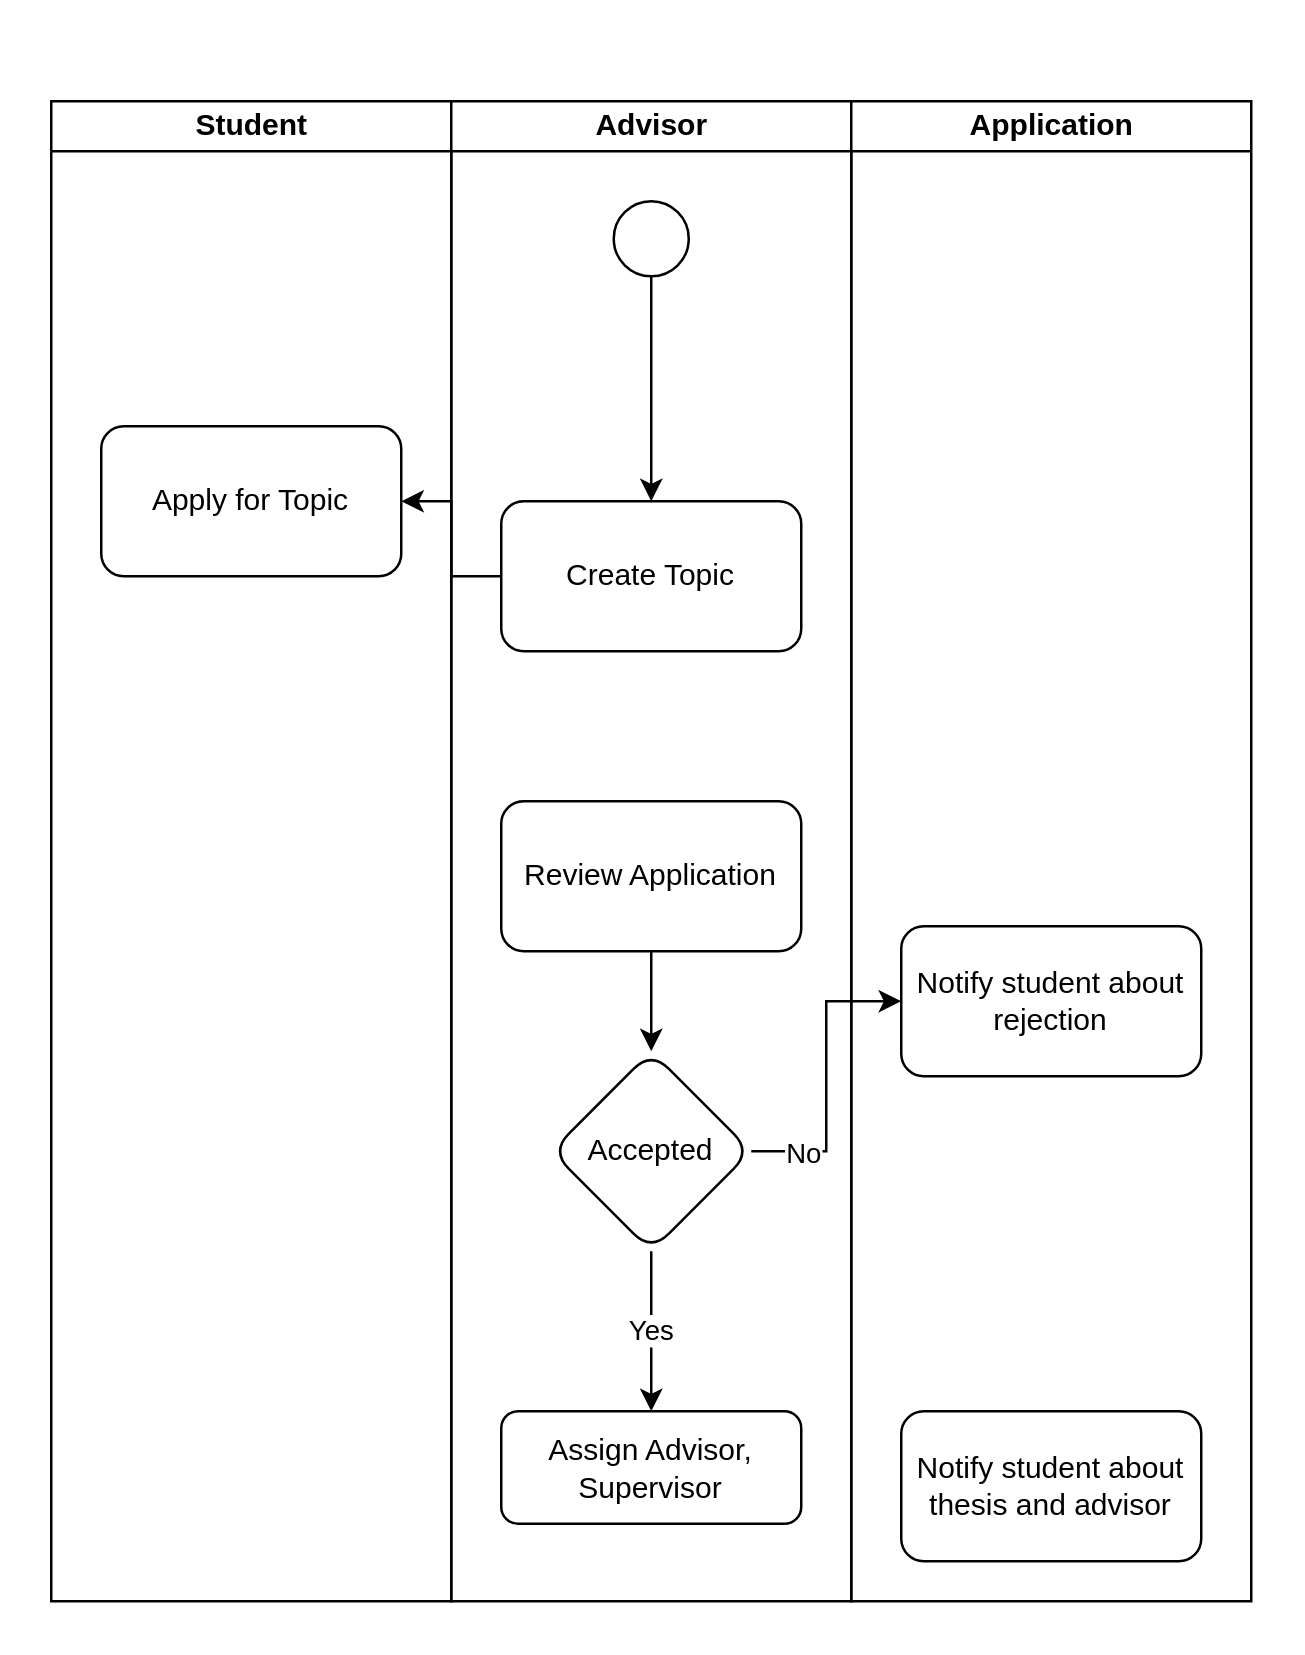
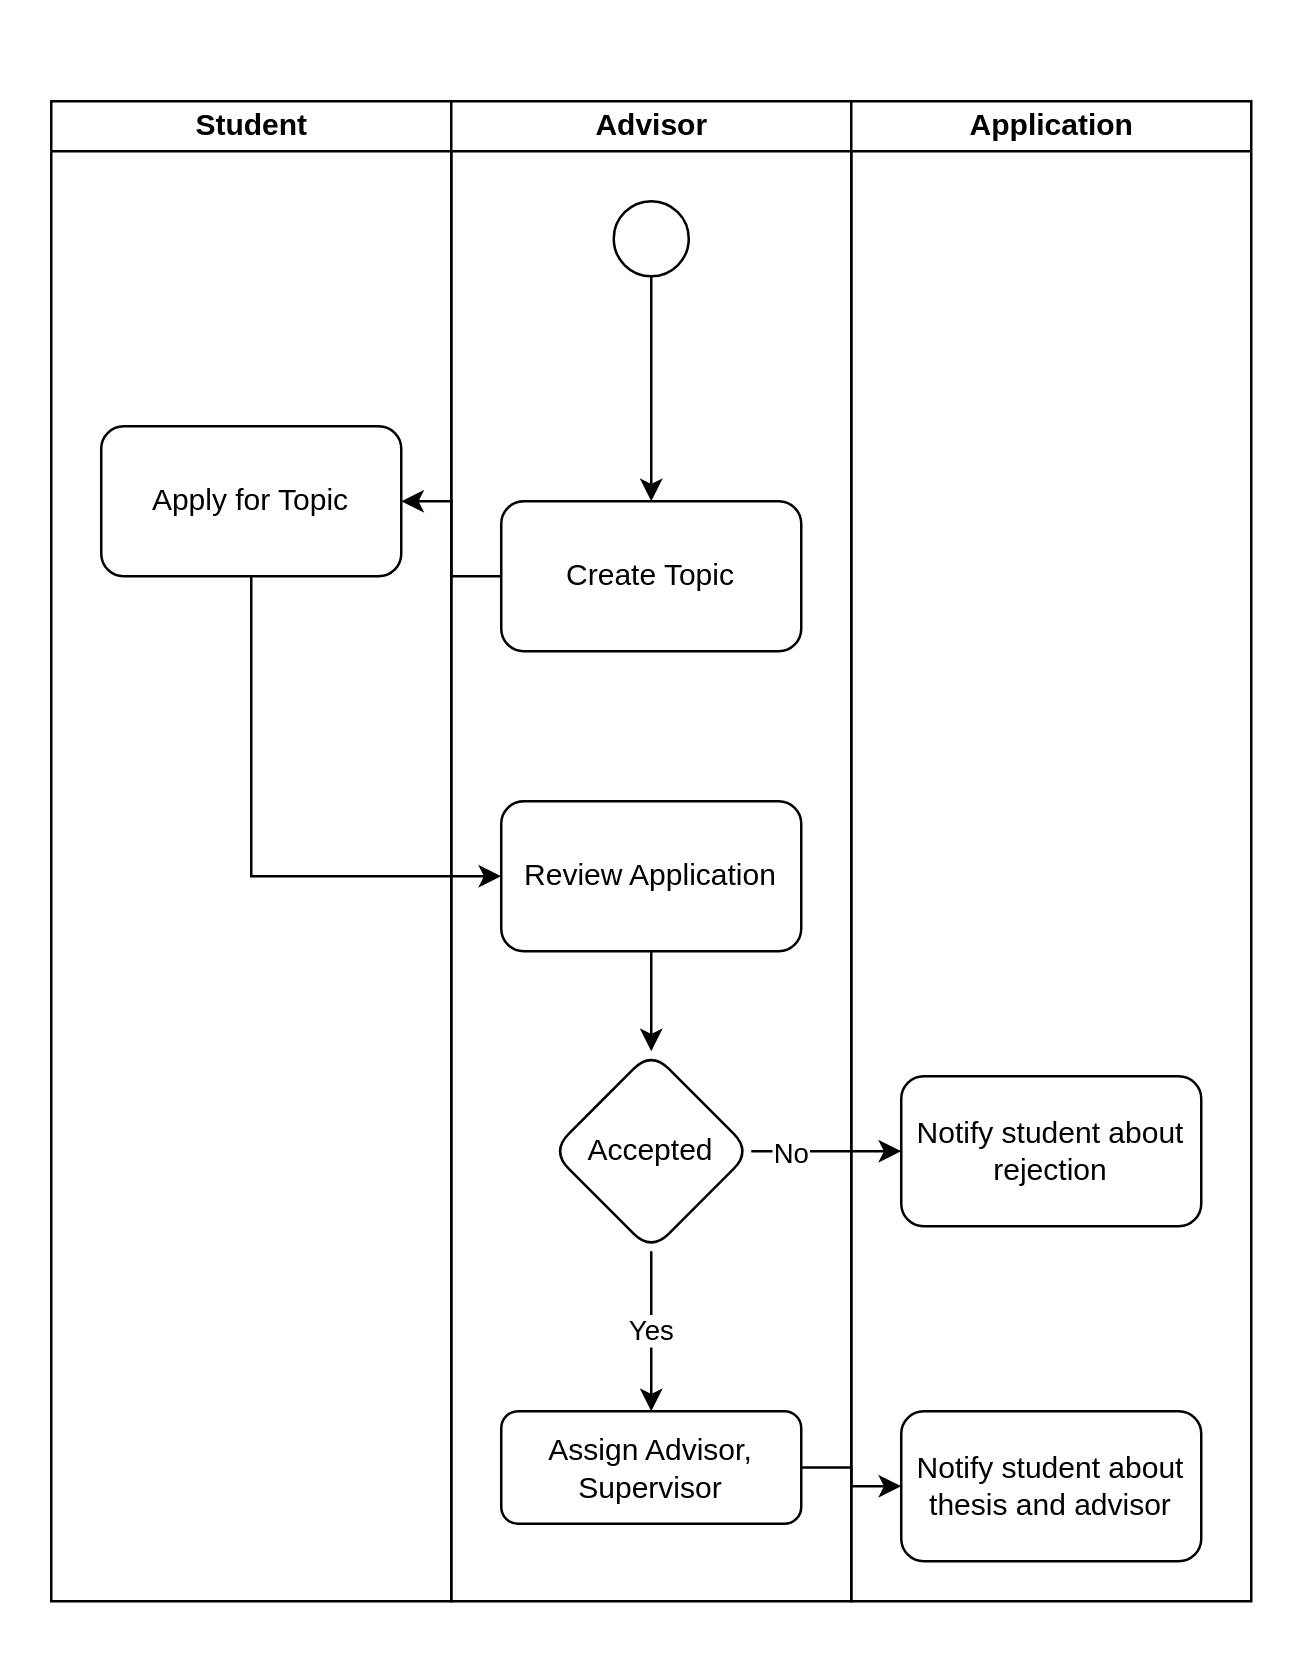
  <mxCell id="0" />
  <mxCell id="1" parent="0" />
  <mxCell id="2" value="" style="swimlane;html=1;childLayout=stackLayout;startSize=20;rounded=0;shadow=0;labelBackgroundColor=none;strokeWidth=1;fontFamily=Verdana;fontSize=8;align=center;container=0;strokeColor=none;fillColor=none;" parent="1" vertex="1"><mxGeometry x="20" y="20" width="480" height="620" as="geometry" /></mxCell>
  <mxCell id="3" value="Student" style="swimlane;html=1;startSize=20;" parent="2" vertex="1"><mxGeometry y="20" width="160" height="600" as="geometry" /></mxCell>
  <mxCell id="4" value="Apply for Topic" style="rounded=1;whiteSpace=wrap;html=1;" parent="3" vertex="1"><mxGeometry x="20" y="130" width="120" height="60" as="geometry" /></mxCell>
  <mxCell id="5" value="Advisor" style="swimlane;html=1;startSize=20;" parent="2" vertex="1"><mxGeometry x="160" y="20" width="160" height="600" as="geometry" /></mxCell>
  <mxCell id="6" style="edgeStyle=orthogonalEdgeStyle;rounded=0;orthogonalLoop=1;jettySize=auto;html=1;exitX=0.5;exitY=1;exitDx=0;exitDy=0;entryX=0.5;entryY=0;entryDx=0;entryDy=0;" parent="5" source="7" target="8" edge="1"><mxGeometry relative="1" as="geometry" /></mxCell>
  <mxCell id="7" value="" style="ellipse;whiteSpace=wrap;html=1;rounded=0;shadow=0;labelBackgroundColor=none;strokeWidth=1;fontFamily=Verdana;fontSize=8;align=center;" parent="5" vertex="1"><mxGeometry x="65" y="40" width="30" height="30" as="geometry" /></mxCell>
  <mxCell id="8" value="Create Topic" style="rounded=1;whiteSpace=wrap;html=1;" parent="5" vertex="1"><mxGeometry x="20" y="160" width="120" height="60" as="geometry" /></mxCell>
  <mxCell id="9" value="" style="edgeStyle=orthogonalEdgeStyle;rounded=0;orthogonalLoop=1;jettySize=auto;html=1;" parent="5" source="10" target="12" edge="1"><mxGeometry relative="1" as="geometry" /></mxCell>
  <mxCell id="10" value="Review Application" style="rounded=1;whiteSpace=wrap;html=1;" parent="5" vertex="1"><mxGeometry x="20" y="280" width="120" height="60" as="geometry" /></mxCell>
  <mxCell id="11" value="Yes" style="edgeStyle=orthogonalEdgeStyle;rounded=0;orthogonalLoop=1;jettySize=auto;html=1;" parent="5" source="12" target="13" edge="1"><mxGeometry relative="1" as="geometry" /></mxCell>
  <mxCell id="12" value="Accepted" style="rhombus;whiteSpace=wrap;html=1;rounded=1;" parent="5" vertex="1"><mxGeometry x="40" y="380" width="80" height="80" as="geometry" /></mxCell>
  <mxCell id="13" value="Assign Advisor, Supervisor" style="whiteSpace=wrap;html=1;rounded=1;" parent="5" vertex="1"><mxGeometry x="20" y="524" width="120" height="45" as="geometry" /></mxCell>
  <mxCell id="14" value="Application" style="swimlane;html=1;startSize=20;" parent="2" vertex="1"><mxGeometry x="320" y="20" width="160" height="600" as="geometry" /></mxCell>
- <mxCell id="15" value="Notify student about rejection" style="whiteSpace=wrap;html=1;rounded=1;" parent="14" vertex="1"><mxGeometry x="20" y="330" width="120" height="60" as="geometry" /></mxCell>
+ <mxCell id="15" value="Notify student about rejection" style="whiteSpace=wrap;html=1;rounded=1;" parent="14" vertex="1"><mxGeometry x="20" y="390" width="120" height="60" as="geometry" /></mxCell>
  <mxCell id="16" value="Notify student about thesis and advisor" style="whiteSpace=wrap;html=1;rounded=1;" parent="14" vertex="1"><mxGeometry x="20" y="524" width="120" height="60" as="geometry" /></mxCell>
  <mxCell id="17" value="" style="edgeStyle=orthogonalEdgeStyle;rounded=0;orthogonalLoop=1;jettySize=auto;html=1;" parent="2" source="8" target="4" edge="1"><mxGeometry relative="1" as="geometry" /></mxCell>
+ <mxCell id="18" style="edgeStyle=orthogonalEdgeStyle;rounded=0;orthogonalLoop=1;jettySize=auto;html=1;exitX=0.5;exitY=1;exitDx=0;exitDy=0;entryX=0;entryY=0.5;entryDx=0;entryDy=0;" parent="2" source="4" target="10" edge="1"><mxGeometry relative="1" as="geometry" /></mxCell>
  <mxCell id="19" value="" style="edgeStyle=orthogonalEdgeStyle;rounded=0;orthogonalLoop=1;jettySize=auto;html=1;" parent="2" source="12" target="15" edge="1"><mxGeometry relative="1" as="geometry" /></mxCell>
  <mxCell id="20" value="No" style="edgeLabel;html=1;align=center;verticalAlign=middle;resizable=0;points=[];" parent="19" vertex="1" connectable="0"><mxGeometry x="-0.833" relative="1" as="geometry"><mxPoint x="10" as="offset" /></mxGeometry></mxCell>
+ <mxCell id="21" value="" style="edgeStyle=orthogonalEdgeStyle;rounded=0;orthogonalLoop=1;jettySize=auto;html=1;" parent="2" source="13" target="16" edge="1"><mxGeometry relative="1" as="geometry" /></mxCell>
